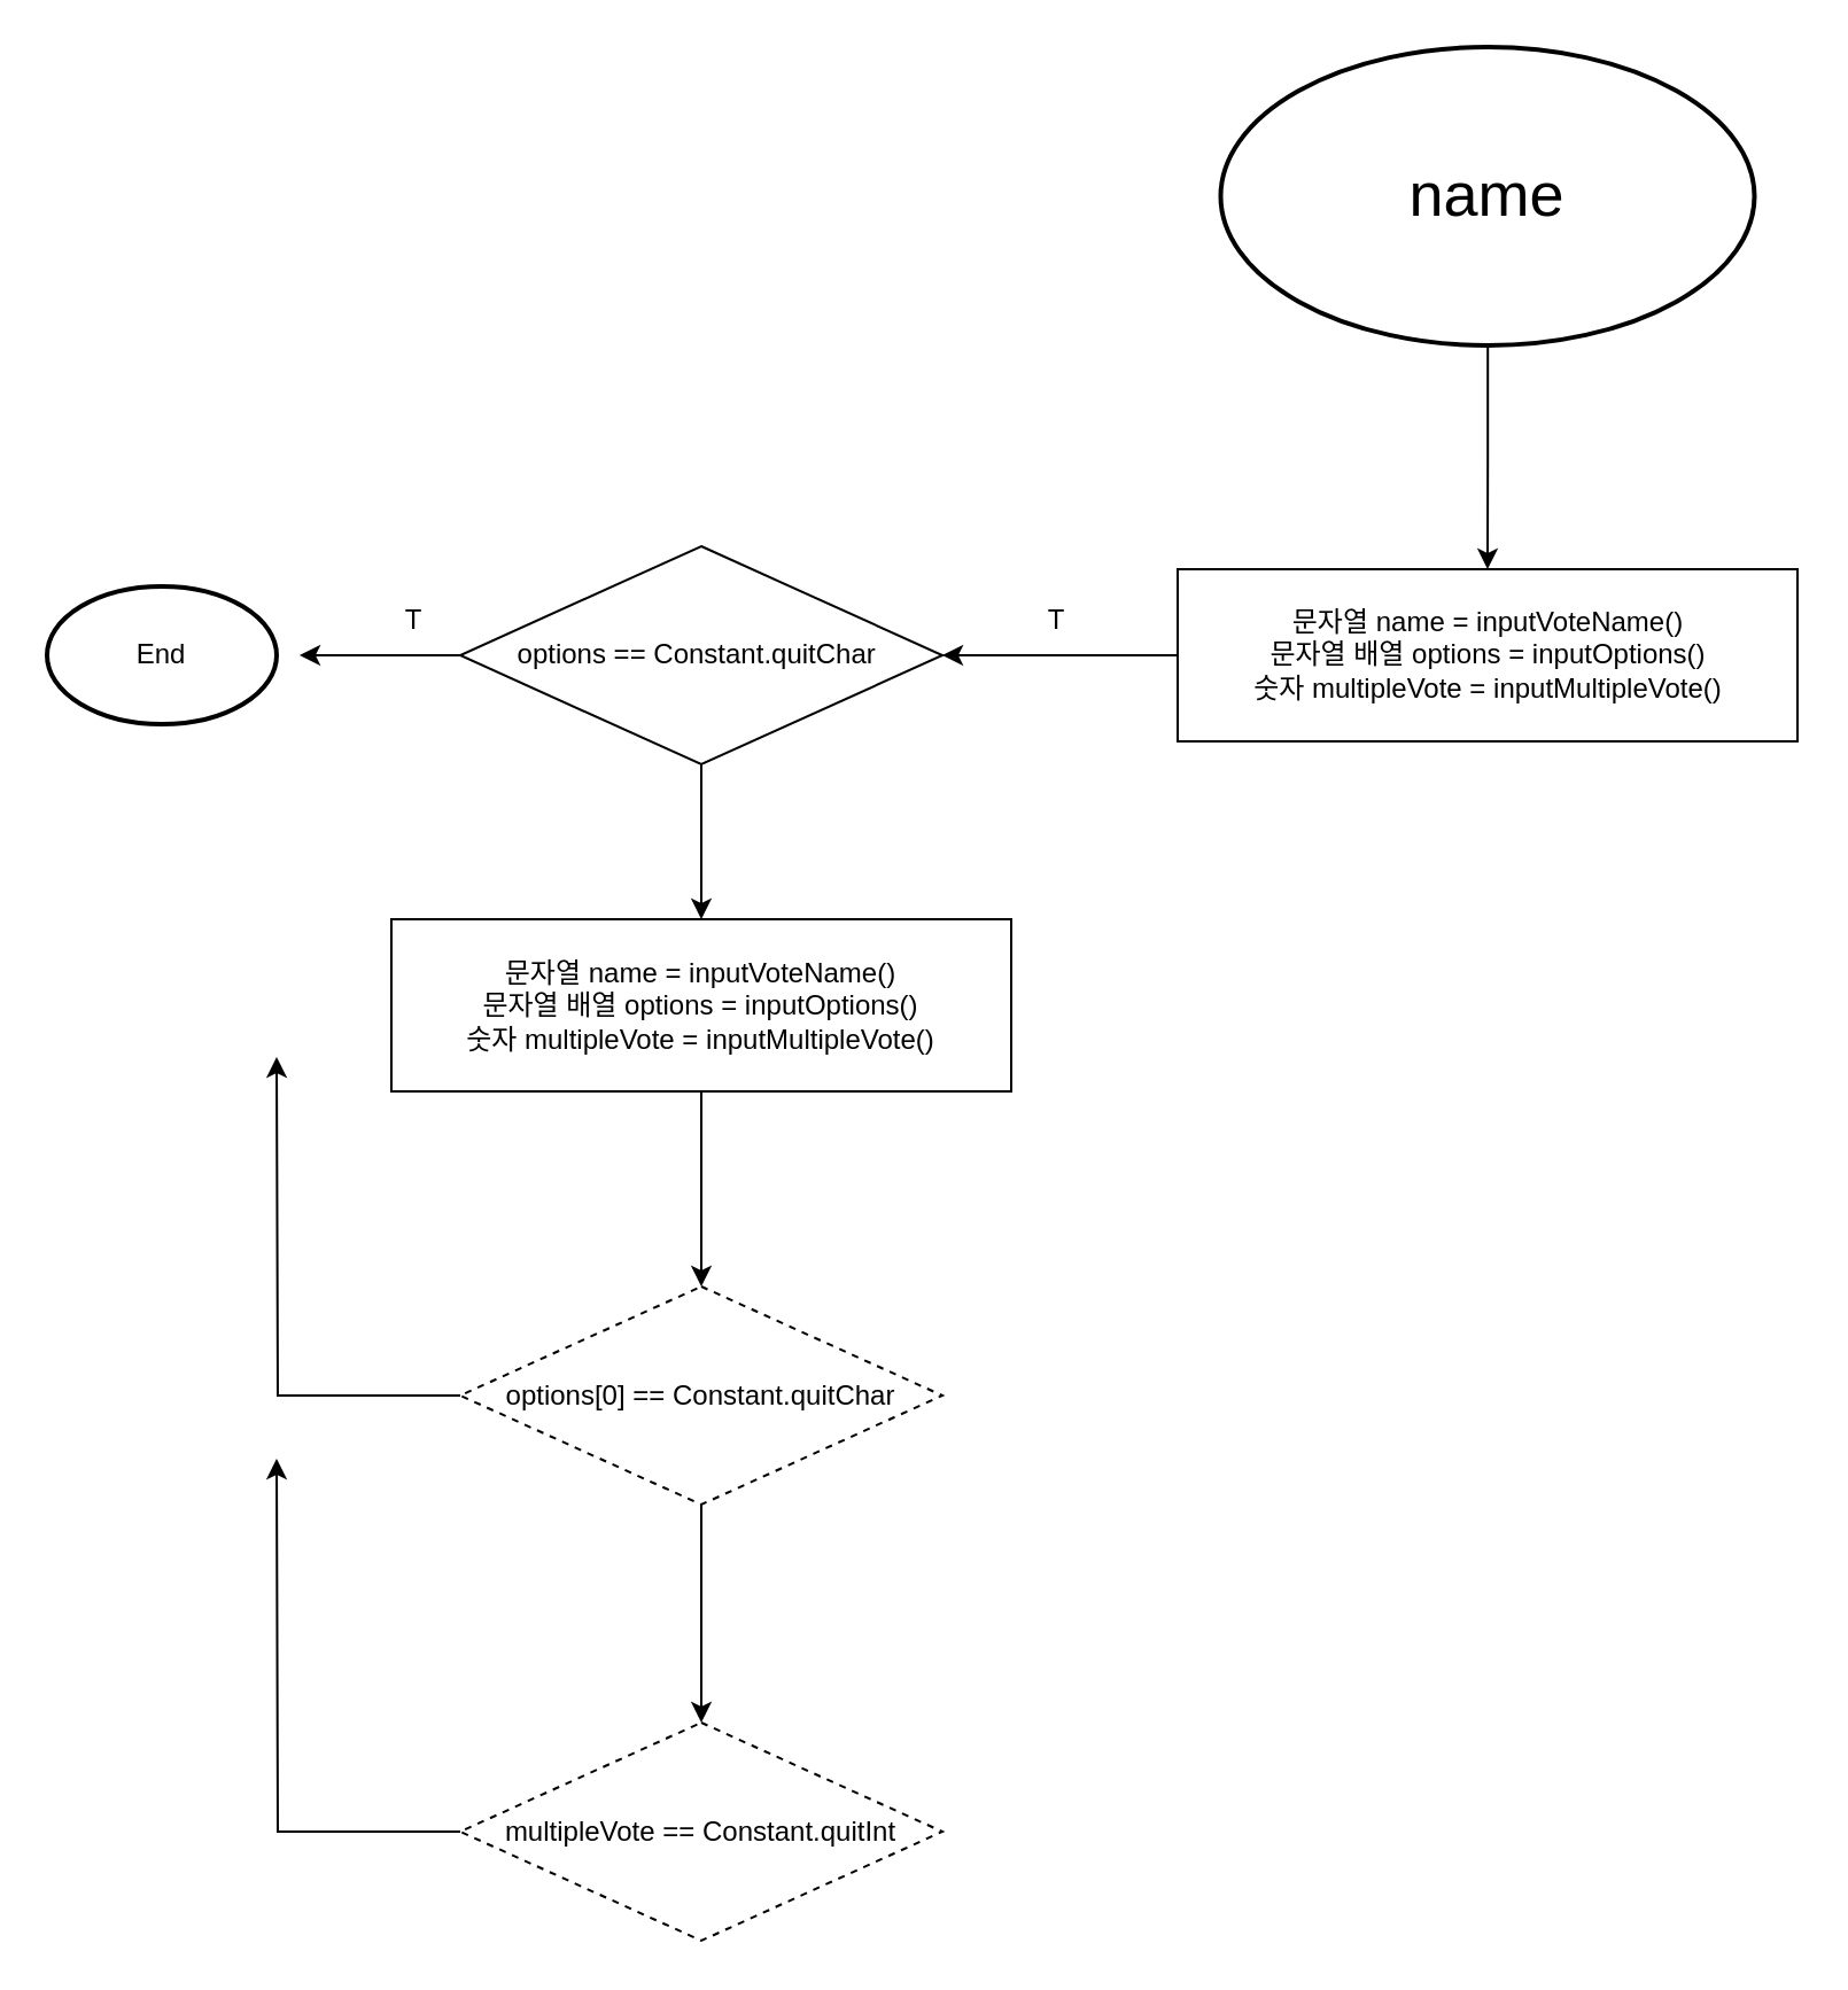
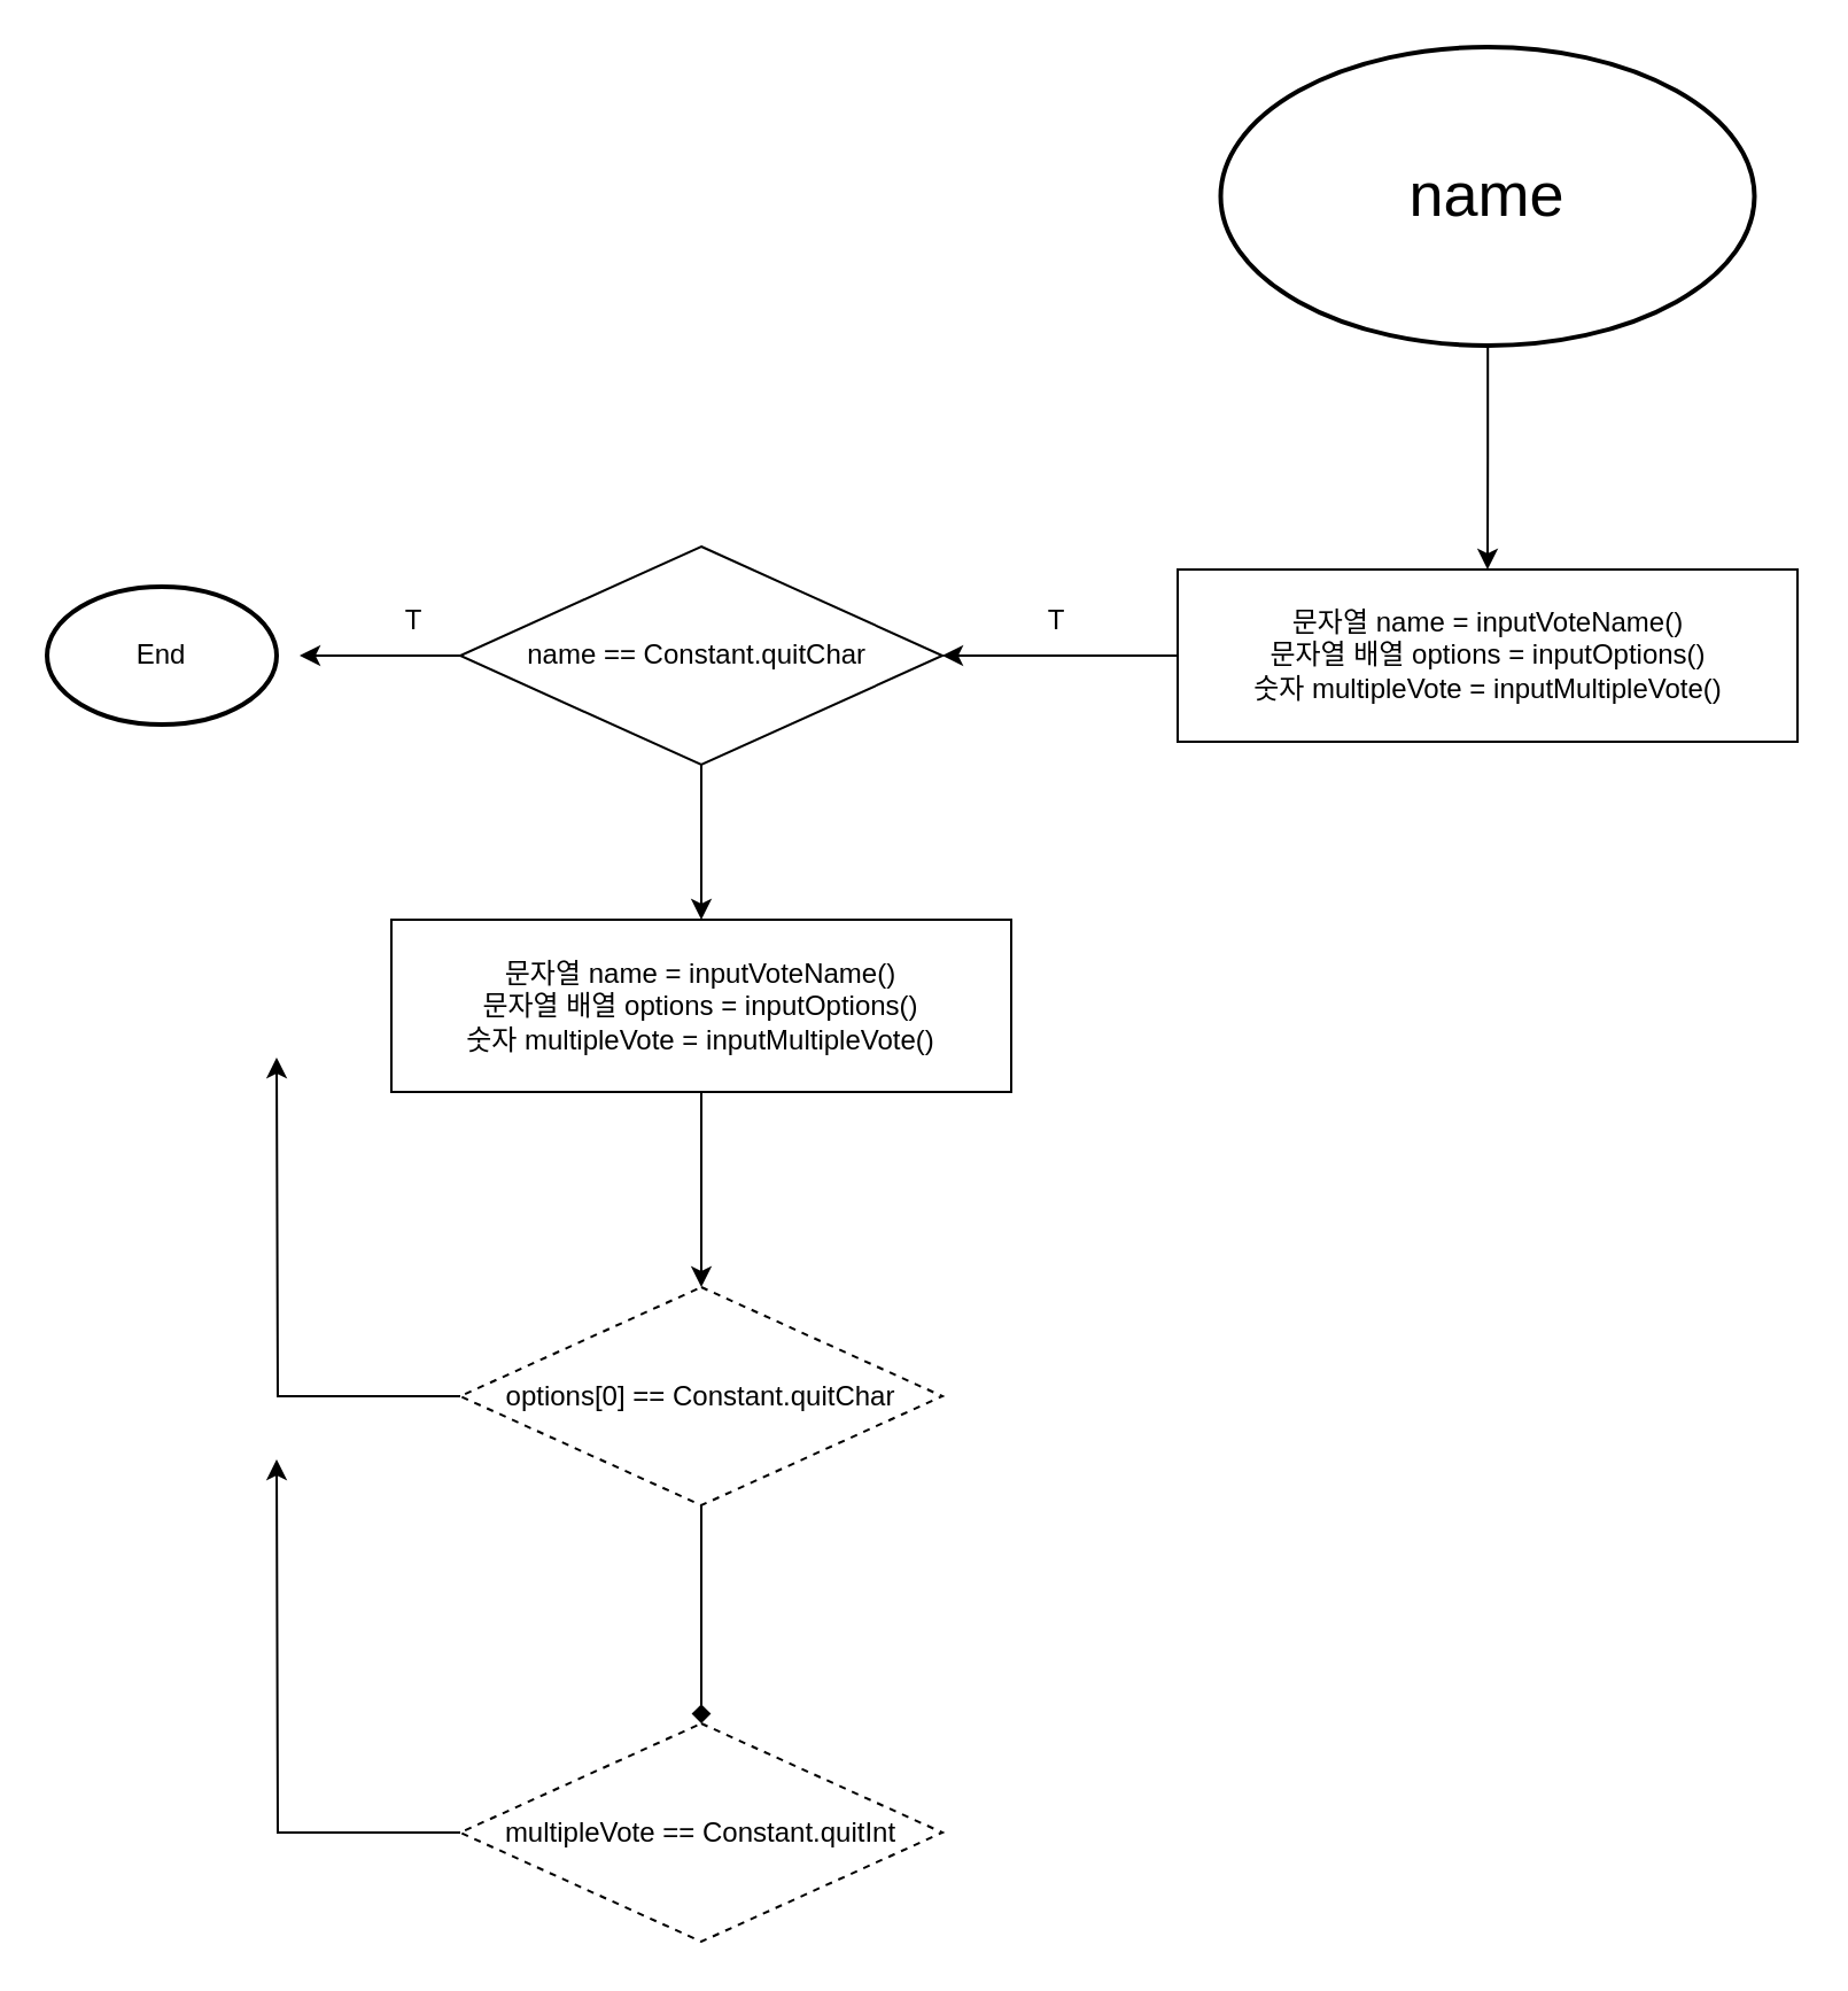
  <mxCell id="0" />
  <mxCell id="1" parent="0" />
  <mxCell id="2" value="" style="edgeStyle=orthogonalEdgeStyle;rounded=0;orthogonalLoop=1;jettySize=auto;html=1;entryX=0.5;entryY=0;entryDx=0;entryDy=0;" edge="1" parent="1" source="3" target="14"><mxGeometry relative="1" as="geometry"><mxPoint x="647.5" y="230" as="targetPoint" /></mxGeometry></mxCell>
  <mxCell id="3" value="&lt;font style=&quot;font-size: 27px&quot;&gt;name&lt;/font&gt;" style="strokeWidth=2;html=1;shape=mxgraph.flowchart.start_1;whiteSpace=wrap;" vertex="1" parent="1"><mxGeometry x="531.25" y="20" width="232.5" height="130" as="geometry" /></mxCell>
  <mxCell id="4" value="" style="edgeStyle=orthogonalEdgeStyle;rounded=0;orthogonalLoop=1;jettySize=auto;html=1;exitX=0;exitY=0.5;exitDx=0;exitDy=0;" edge="1" parent="1" source="14"><mxGeometry relative="1" as="geometry"><mxPoint x="490" y="285" as="sourcePoint" /><mxPoint x="410" y="285" as="targetPoint" /></mxGeometry></mxCell>
  <mxCell id="5" value="" style="edgeStyle=orthogonalEdgeStyle;rounded=0;orthogonalLoop=1;jettySize=auto;html=1;" edge="1" parent="1" source="7"><mxGeometry relative="1" as="geometry"><mxPoint x="130" y="285" as="targetPoint" /></mxGeometry></mxCell>
  <mxCell id="6" value="" style="edgeStyle=orthogonalEdgeStyle;rounded=0;orthogonalLoop=1;jettySize=auto;html=1;" edge="1" parent="1" source="17" target="10"><mxGeometry relative="1" as="geometry" /></mxCell>
- <mxCell id="7" value="options == Constant.quitChar&amp;nbsp;" style="rhombus;whiteSpace=wrap;html=1;" vertex="1" parent="1"><mxGeometry x="200" y="237.5" width="210" height="95" as="geometry" /></mxCell>
+ <mxCell id="7" value="name == Constant.quitChar&amp;nbsp;" style="rhombus;whiteSpace=wrap;html=1;" vertex="1" parent="1"><mxGeometry x="200" y="237.5" width="210" height="95" as="geometry" /></mxCell>
  <mxCell id="8" value="" style="edgeStyle=orthogonalEdgeStyle;rounded=0;orthogonalLoop=1;jettySize=auto;html=1;" edge="1" parent="1" source="10"><mxGeometry relative="1" as="geometry"><mxPoint x="120" y="460" as="targetPoint" /></mxGeometry></mxCell>
- <mxCell id="9" value="" style="edgeStyle=orthogonalEdgeStyle;rounded=0;orthogonalLoop=1;jettySize=auto;html=1;" edge="1" parent="1" source="10" target="12"><mxGeometry relative="1" as="geometry" /></mxCell>
+ <mxCell id="9" value="" style="edgeStyle=orthogonalEdgeStyle;rounded=0;orthogonalLoop=1;jettySize=auto;html=1;endArrow=diamond;" edge="1" parent="1" source="10" target="12"><mxGeometry relative="1" as="geometry" /></mxCell>
  <mxCell id="10" value="options[0] == Constant.quitChar" style="rhombus;whiteSpace=wrap;html=1;dashed=1;" vertex="1" parent="1"><mxGeometry x="200" y="560" width="210" height="95" as="geometry" /></mxCell>
  <mxCell id="11" value="" style="edgeStyle=orthogonalEdgeStyle;rounded=0;orthogonalLoop=1;jettySize=auto;html=1;" edge="1" parent="1" source="12"><mxGeometry relative="1" as="geometry"><mxPoint x="120" y="635" as="targetPoint" /></mxGeometry></mxCell>
  <mxCell id="12" value="multipleVote == Constant.quitInt" style="rhombus;whiteSpace=wrap;html=1;dashed=1;" vertex="1" parent="1"><mxGeometry x="200" y="750" width="210" height="95" as="geometry" /></mxCell>
  <mxCell id="13" value="End" style="strokeWidth=2;html=1;shape=mxgraph.flowchart.start_1;whiteSpace=wrap;" vertex="1" parent="1"><mxGeometry x="20" y="255" width="100" height="60" as="geometry" /></mxCell>
  <mxCell id="14" value="&lt;span&gt;문자열 name = inputVoteName()&lt;/span&gt;&lt;br&gt;&lt;span&gt;문자열 배열 options = inputOptions()&lt;/span&gt;&lt;br&gt;&lt;span&gt;숫자 multipleVote = inputMultipleVote()&lt;/span&gt;" style="rounded=0;whiteSpace=wrap;html=1;" vertex="1" parent="1"><mxGeometry x="512.5" y="247.5" width="270" height="75" as="geometry" /></mxCell>
  <mxCell id="15" value="T" style="text;html=1;strokeColor=none;fillColor=none;align=center;verticalAlign=middle;whiteSpace=wrap;rounded=0;" vertex="1" parent="1"><mxGeometry x="160" y="260" width="40" height="20" as="geometry" /></mxCell>
  <mxCell id="16" value="T" style="text;html=1;strokeColor=none;fillColor=none;align=center;verticalAlign=middle;whiteSpace=wrap;rounded=0;" vertex="1" parent="1"><mxGeometry x="440" y="260" width="40" height="20" as="geometry" /></mxCell>
  <mxCell id="17" value="&lt;span&gt;문자열 name = inputVoteName()&lt;/span&gt;&lt;br&gt;&lt;span&gt;문자열 배열 options = inputOptions()&lt;/span&gt;&lt;br&gt;&lt;span&gt;숫자 multipleVote = inputMultipleVote()&lt;/span&gt;" style="rounded=0;whiteSpace=wrap;html=1;" vertex="1" parent="1"><mxGeometry x="170" y="400" width="270" height="75" as="geometry" /></mxCell>
  <mxCell id="18" value="" style="edgeStyle=orthogonalEdgeStyle;rounded=0;orthogonalLoop=1;jettySize=auto;html=1;" edge="1" parent="1" source="7" target="17"><mxGeometry relative="1" as="geometry"><mxPoint x="305" y="332.5" as="sourcePoint" /><mxPoint x="305" y="560" as="targetPoint" /></mxGeometry></mxCell>
